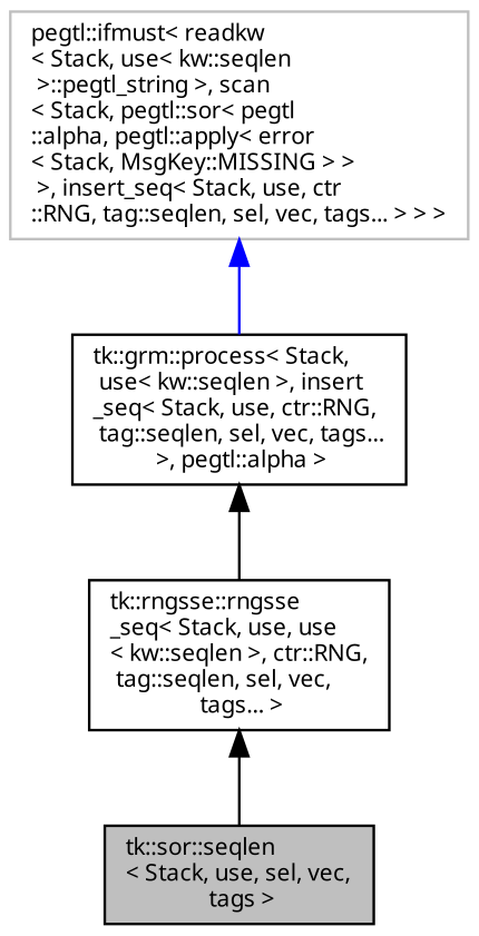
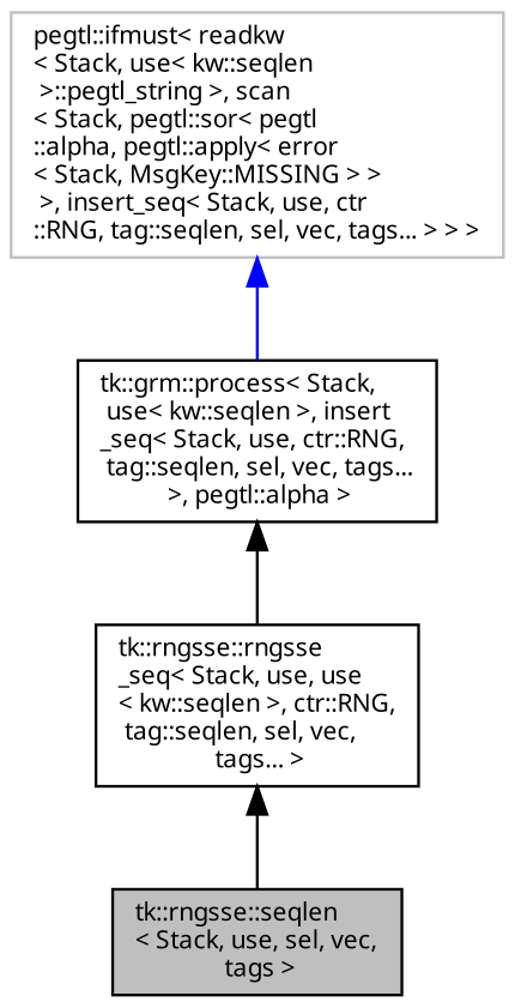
  digraph {
    rankdir=TB
    node [color=black fontname="sans-serif" fontsize=9 shape=record]
    edge [color=black dir=back fontname="sans-serif" fontsize=9 labelfontname="sans-serif" labelfontsize=9 style=solid]
-   n1 [fillcolor=grey75 fontcolor=black height=0.2 label="tk::sor::seqlen\l\< Stack, use, sel, vec,\l tags \>" style=filled width=0.4]
+   n1 [fillcolor=grey75 fontcolor=black height=0.2 label="tk::rngsse::seqlen\l\< Stack, use, sel, vec,\l tags \>" style=filled width=0.4]
    n2 [height=0.2 label="tk::rngsse::rngsse\l_seq\< Stack, use, use\l\< kw::seqlen \>, ctr::RNG,\l tag::seqlen, sel, vec,\l tags... \>" width=0.4]
    n3 [height=0.2 label="tk::grm::process\< Stack,\l use\< kw::seqlen \>, insert\l_seq\< Stack, use, ctr::RNG,\l tag::seqlen, sel, vec, tags...\l \>, pegtl::alpha \>" width=0.4]
    n4 [color=grey75 height=0.2 label="pegtl::ifmust\< readkw\l\< Stack, use\< kw::seqlen\l \>::pegtl_string \>, scan\l\< Stack, pegtl::sor\< pegtl\l::alpha, pegtl::apply\< error\l\< Stack, MsgKey::MISSING \> \>\l \>, insert_seq\< Stack, use, ctr\l::RNG, tag::seqlen, sel, vec, tags... \> \> \>" width=0.4]
    n2 -> n1
    n3 -> n2
    n4 -> n3 [color=blue]
  }
